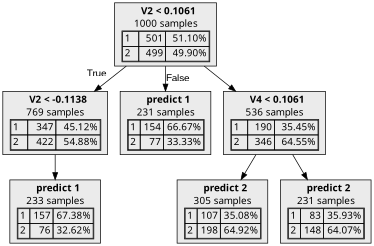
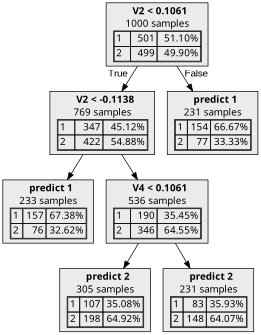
  digraph {
    node [fillcolor="#EBEBEB" fontname="bold arial" shape=box style=filled color=black]
    n1 [label=<  <TABLE BORDER="0" CELLPADDING="0">       <TR>     <TD>       <B>V2 &lt; 0.1061</B>     </TD>   </TR>      <TR>       <TD>1000 samples</TD>     </TR>     <TR>   <TD>     <TABLE CELLSPACING="0">                <TR class="highlighted">     <TD ALIGN="LEFT">1</TD>     <TD ALIGN="RIGHT">501</TD>     <TD ALIGN="RIGHT">51.10%</TD>   </TR>   <TR >     <TD ALIGN="LEFT">2</TD>     <TD ALIGN="RIGHT">499</TD>     <TD ALIGN="RIGHT">49.90%</TD>   </TR>      </TABLE>   </TD> </TR>    </TABLE> > color=""]
    n2 [label=<  <TABLE BORDER="0" CELLPADDING="0">       <TR>     <TD>       <B>V2 &lt; -0.1138</B>     </TD>   </TR>      <TR>       <TD>769 samples</TD>     </TR>     <TR>   <TD>     <TABLE CELLSPACING="0">                <TR >     <TD ALIGN="LEFT">1</TD>     <TD ALIGN="RIGHT">347</TD>     <TD ALIGN="RIGHT">45.12%</TD>   </TR>   <TR class="highlighted">     <TD ALIGN="LEFT">2</TD>     <TD ALIGN="RIGHT">422</TD>     <TD ALIGN="RIGHT">54.88%</TD>   </TR>      </TABLE>   </TD> </TR>    </TABLE> > color=""]
    n3 [label=<  <TABLE BORDER="0" CELLPADDING="0">       <TR>     <TD>       <B>predict 1</B>     </TD>   </TR>      <TR>       <TD>231 samples</TD>     </TR>     <TR>   <TD>     <TABLE CELLSPACING="0">                <TR class="highlighted">     <TD ALIGN="LEFT">1</TD>     <TD ALIGN="RIGHT">154</TD>     <TD ALIGN="RIGHT">66.67%</TD>   </TR>   <TR >     <TD ALIGN="LEFT">2</TD>     <TD ALIGN="RIGHT">77</TD>     <TD ALIGN="RIGHT">33.33%</TD>   </TR>      </TABLE>   </TD> </TR>    </TABLE> >]
    n4 [label=<  <TABLE BORDER="0" CELLPADDING="0">       <TR>     <TD>       <B>predict 1</B>     </TD>   </TR>      <TR>       <TD>233 samples</TD>     </TR>     <TR>   <TD>     <TABLE CELLSPACING="0">                <TR class="highlighted">     <TD ALIGN="LEFT">1</TD>     <TD ALIGN="RIGHT">157</TD>     <TD ALIGN="RIGHT">67.38%</TD>   </TR>   <TR >     <TD ALIGN="LEFT">2</TD>     <TD ALIGN="RIGHT">76</TD>     <TD ALIGN="RIGHT">32.62%</TD>   </TR>      </TABLE>   </TD> </TR>    </TABLE> >]
    n5 [label=<  <TABLE BORDER="0" CELLPADDING="0">       <TR>     <TD>       <B>V4 &lt; 0.1061</B>     </TD>   </TR>      <TR>       <TD>536 samples</TD>     </TR>     <TR>   <TD>     <TABLE CELLSPACING="0">                <TR >     <TD ALIGN="LEFT">1</TD>     <TD ALIGN="RIGHT">190</TD>     <TD ALIGN="RIGHT">35.45%</TD>   </TR>   <TR class="highlighted">     <TD ALIGN="LEFT">2</TD>     <TD ALIGN="RIGHT">346</TD>     <TD ALIGN="RIGHT">64.55%</TD>   </TR>      </TABLE>   </TD> </TR>    </TABLE> > color=""]
    n6 [label=<  <TABLE BORDER="0" CELLPADDING="0">       <TR>     <TD>       <B>predict 2</B>     </TD>   </TR>      <TR>       <TD>305 samples</TD>     </TR>     <TR>   <TD>     <TABLE CELLSPACING="0">                <TR >     <TD ALIGN="LEFT">1</TD>     <TD ALIGN="RIGHT">107</TD>     <TD ALIGN="RIGHT">35.08%</TD>   </TR>   <TR class="highlighted">     <TD ALIGN="LEFT">2</TD>     <TD ALIGN="RIGHT">198</TD>     <TD ALIGN="RIGHT">64.92%</TD>   </TR>      </TABLE>   </TD> </TR>    </TABLE> >]
    n7 [label=<  <TABLE BORDER="0" CELLPADDING="0">       <TR>     <TD>       <B>predict 2</B>     </TD>   </TR>      <TR>       <TD>231 samples</TD>     </TR>     <TR>   <TD>     <TABLE CELLSPACING="0">                <TR >     <TD ALIGN="LEFT">1</TD>     <TD ALIGN="RIGHT">83</TD>     <TD ALIGN="RIGHT">35.93%</TD>   </TR>   <TR class="highlighted">     <TD ALIGN="LEFT">2</TD>     <TD ALIGN="RIGHT">148</TD>     <TD ALIGN="RIGHT">64.07%</TD>   </TR>      </TABLE>   </TD> </TR>    </TABLE> >]
    n1 -> n2 [fontname=arial headlabel=True labelangle=45 labeldistance=2.5]
    n1 -> n3 [fontname=arial headlabel=False labelangle=-45 labeldistance=2.5]
    n2 -> n4
-   n1 -> n5
+   n2 -> n5
    n5 -> n6
    n5 -> n7
  }
